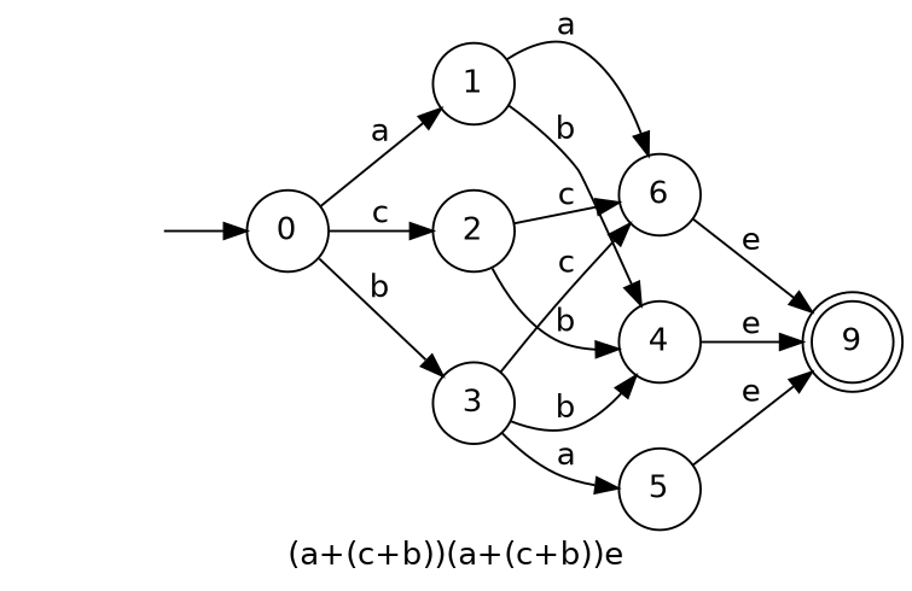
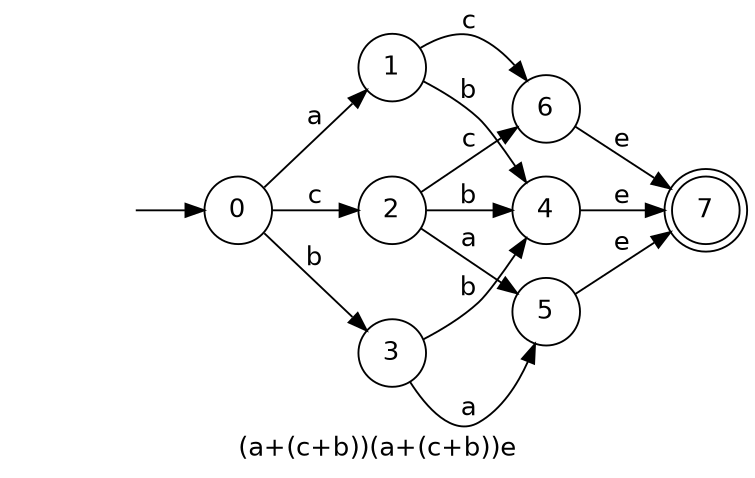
  digraph {
    fontname="DejaVu Sans"
    label="(a+(c+b))(a+(c+b))e"
    rankdir=LR
    node [fontname="DejaVu Sans" shape=circle]
    edge [fontname="DejaVu Sans"]
-   7 [shape=doublecircle label=9]
+   7 [shape=doublecircle]
    __I__ [style=invis width=0]
    0
    1
    2
    3
    6
    4
    5
    __I__ -> 0
    0 -> 1 [label=a]
    0 -> 2 [label=c]
    0 -> 3 [label=b]
-   1 -> 6 [label=a]
+   1 -> 6 [label=c]
    1 -> 4 [label=b]
    2 -> 6 [label=c]
    2 -> 4 [label=b]
-   3 -> 6 [label=c]
+   2 -> 5 [label=a]
    3 -> 4 [label=b]
    3 -> 5 [label=a]
    6 -> 7 [label=e]
    4 -> 7 [label=e]
    5 -> 7 [label=e]
  }
